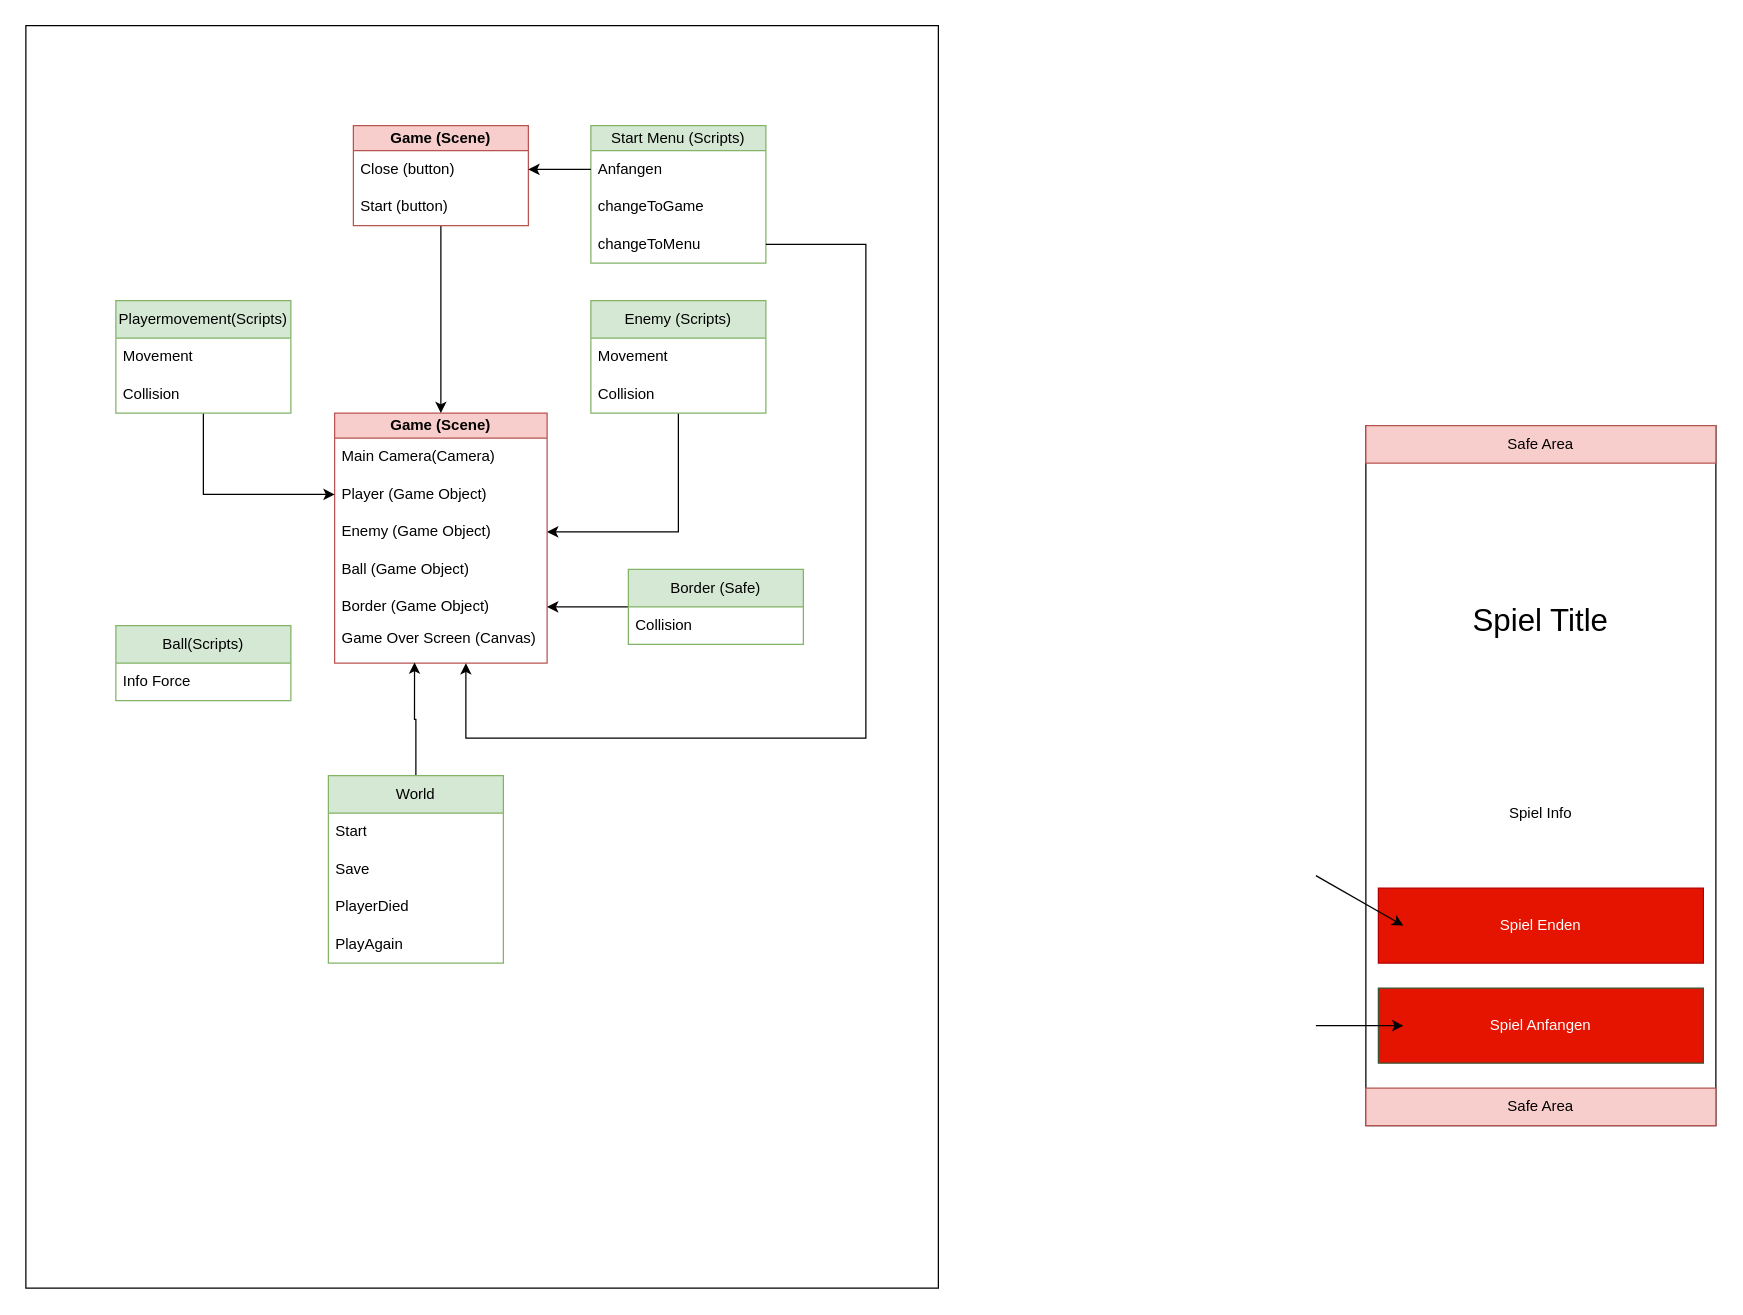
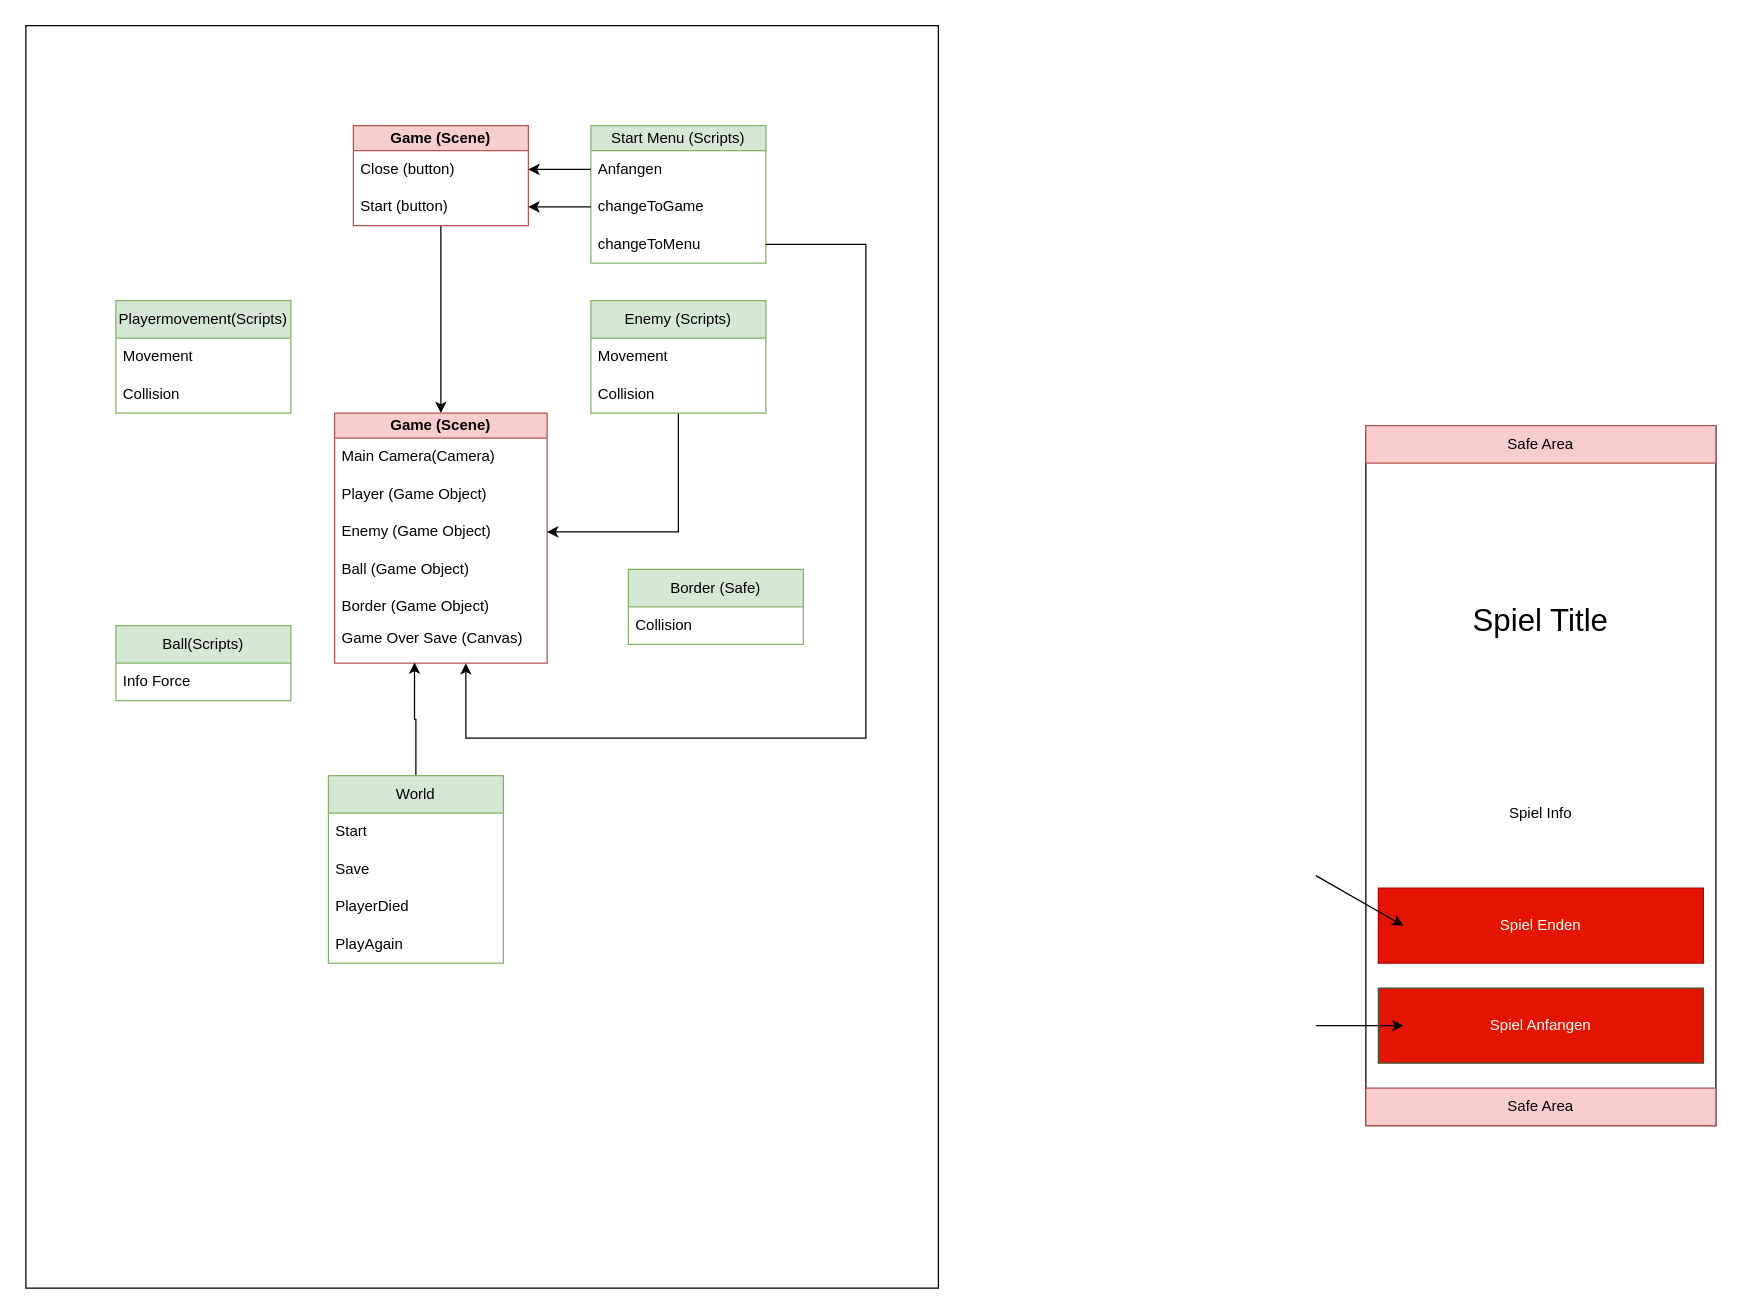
  <mxCell id="0" />
  <mxCell id="1" parent="0" />
  <mxCell id="2" value="" style="rounded=0;whiteSpace=wrap;html=1;" vertex="1" parent="1"><mxGeometry x="20" y="20" width="730" height="1010" as="geometry" /></mxCell>
  <mxCell id="3" value="&lt;b&gt;Game (Scene)&lt;/b&gt;" style="swimlane;fontStyle=0;childLayout=stackLayout;horizontal=1;startSize=20;horizontalStack=0;resizeParent=1;resizeParentMax=0;resizeLast=0;collapsible=1;marginBottom=0;whiteSpace=wrap;html=1;fillColor=#f8cecc;strokeColor=#b85450;" parent="1" vertex="1"><mxGeometry x="267" y="330" width="170" height="200" as="geometry"><mxRectangle x="460" y="210" width="70" height="30" as="alternateBounds" /></mxGeometry></mxCell>
  <mxCell id="4" value="&lt;div&gt;Main Camera(Camera)&lt;/div&gt;" style="text;strokeColor=none;fillColor=none;align=left;verticalAlign=middle;spacingLeft=4;spacingRight=4;overflow=hidden;points=[[0,0.5],[1,0.5]];portConstraint=eastwest;rotatable=0;whiteSpace=wrap;html=1;" parent="3" vertex="1"><mxGeometry y="20" width="170" height="30" as="geometry" /></mxCell>
  <mxCell id="5" value="Player (Game Object)" style="text;strokeColor=none;fillColor=none;align=left;verticalAlign=middle;spacingLeft=4;spacingRight=4;overflow=hidden;points=[[0,0.5],[1,0.5]];portConstraint=eastwest;rotatable=0;whiteSpace=wrap;html=1;" parent="3" vertex="1"><mxGeometry y="50" width="170" height="30" as="geometry" /></mxCell>
  <mxCell id="6" value="&lt;div&gt;Enemy (Game Object)&lt;/div&gt;" style="text;strokeColor=none;fillColor=none;align=left;verticalAlign=middle;spacingLeft=4;spacingRight=4;overflow=hidden;points=[[0,0.5],[1,0.5]];portConstraint=eastwest;rotatable=0;whiteSpace=wrap;html=1;" parent="3" vertex="1"><mxGeometry y="80" width="170" height="30" as="geometry" /></mxCell>
  <mxCell id="7" value="Ball (Game Object)" style="text;strokeColor=none;fillColor=none;align=left;verticalAlign=middle;spacingLeft=4;spacingRight=4;overflow=hidden;points=[[0,0.5],[1,0.5]];portConstraint=eastwest;rotatable=0;whiteSpace=wrap;html=1;" parent="3" vertex="1"><mxGeometry y="110" width="170" height="30" as="geometry" /></mxCell>
  <mxCell id="8" value="Border (Game Object)" style="text;strokeColor=none;fillColor=none;align=left;verticalAlign=middle;spacingLeft=4;spacingRight=4;overflow=hidden;points=[[0,0.5],[1,0.5]];portConstraint=eastwest;rotatable=0;whiteSpace=wrap;html=1;" vertex="1" parent="3"><mxGeometry y="140" width="170" height="30" as="geometry" /></mxCell>
- <mxCell id="9" value="&lt;div&gt;Game Over Screen (Canvas)&lt;/div&gt;&lt;div&gt;&lt;br&gt;&lt;/div&gt;" style="text;strokeColor=none;fillColor=none;align=left;verticalAlign=middle;spacingLeft=4;spacingRight=4;overflow=hidden;points=[[0,0.5],[1,0.5]];portConstraint=eastwest;rotatable=0;whiteSpace=wrap;html=1;" parent="3" vertex="1"><mxGeometry y="170" width="170" height="30" as="geometry" /></mxCell>
- <mxCell id="10" style="edgeStyle=orthogonalEdgeStyle;rounded=0;orthogonalLoop=1;jettySize=auto;html=1;" parent="1" source="11" target="5" edge="1"><mxGeometry relative="1" as="geometry" /></mxCell>
+ <mxCell id="9" value="&lt;div&gt;Game Over Save (Canvas)&lt;/div&gt;&lt;div&gt;&lt;br&gt;&lt;/div&gt;" style="text;strokeColor=none;fillColor=none;align=left;verticalAlign=middle;spacingLeft=4;spacingRight=4;overflow=hidden;points=[[0,0.5],[1,0.5]];portConstraint=eastwest;rotatable=0;whiteSpace=wrap;html=1;" parent="3" vertex="1"><mxGeometry y="170" width="170" height="30" as="geometry" /></mxCell>
  <mxCell id="11" value="Playermovement(Scripts)" style="swimlane;fontStyle=0;childLayout=stackLayout;horizontal=1;startSize=30;horizontalStack=0;resizeParent=1;resizeParentMax=0;resizeLast=0;collapsible=1;marginBottom=0;whiteSpace=wrap;html=1;fillColor=#d5e8d4;strokeColor=#82b366;" parent="1" vertex="1"><mxGeometry x="92" y="240" width="140" height="90" as="geometry" /></mxCell>
  <mxCell id="12" value="Movement" style="text;strokeColor=none;fillColor=none;align=left;verticalAlign=middle;spacingLeft=4;spacingRight=4;overflow=hidden;points=[[0,0.5],[1,0.5]];portConstraint=eastwest;rotatable=0;whiteSpace=wrap;html=1;" parent="11" vertex="1"><mxGeometry y="30" width="140" height="30" as="geometry" /></mxCell>
  <mxCell id="13" value="Collision" style="text;strokeColor=none;fillColor=none;align=left;verticalAlign=middle;spacingLeft=4;spacingRight=4;overflow=hidden;points=[[0,0.5],[1,0.5]];portConstraint=eastwest;rotatable=0;whiteSpace=wrap;html=1;" parent="11" vertex="1"><mxGeometry y="60" width="140" height="30" as="geometry" /></mxCell>
  <mxCell id="14" value="Ball(Scripts)" style="swimlane;fontStyle=0;childLayout=stackLayout;horizontal=1;startSize=30;horizontalStack=0;resizeParent=1;resizeParentMax=0;resizeLast=0;collapsible=1;marginBottom=0;whiteSpace=wrap;html=1;fillColor=#d5e8d4;strokeColor=#82b366;" parent="1" vertex="1"><mxGeometry x="92" y="500" width="140" height="60" as="geometry" /></mxCell>
  <mxCell id="15" value="Info Force" style="text;strokeColor=none;fillColor=none;align=left;verticalAlign=middle;spacingLeft=4;spacingRight=4;overflow=hidden;points=[[0,0.5],[1,0.5]];portConstraint=eastwest;rotatable=0;whiteSpace=wrap;html=1;" parent="14" vertex="1"><mxGeometry y="30" width="140" height="30" as="geometry" /></mxCell>
- <mxCell id="16" style="edgeStyle=orthogonalEdgeStyle;rounded=0;orthogonalLoop=1;jettySize=auto;html=1;fontSize=25;" edge="1" parent="1" source="17" target="8"><mxGeometry relative="1" as="geometry" /></mxCell>
  <mxCell id="17" value="Border (Safe)" style="swimlane;fontStyle=0;childLayout=stackLayout;horizontal=1;startSize=30;horizontalStack=0;resizeParent=1;resizeParentMax=0;resizeLast=0;collapsible=1;marginBottom=0;whiteSpace=wrap;html=1;fillColor=#d5e8d4;strokeColor=#82b366;" parent="1" vertex="1"><mxGeometry x="502" y="455" width="140" height="60" as="geometry" /></mxCell>
  <mxCell id="18" value="Collision" style="text;strokeColor=none;fillColor=none;align=left;verticalAlign=middle;spacingLeft=4;spacingRight=4;overflow=hidden;points=[[0,0.5],[1,0.5]];portConstraint=eastwest;rotatable=0;whiteSpace=wrap;html=1;" parent="17" vertex="1"><mxGeometry y="30" width="140" height="30" as="geometry" /></mxCell>
  <mxCell id="19" style="edgeStyle=orthogonalEdgeStyle;rounded=0;orthogonalLoop=1;jettySize=auto;html=1;" parent="1" source="20" target="6" edge="1"><mxGeometry relative="1" as="geometry" /></mxCell>
  <mxCell id="20" value="Enemy (Scripts)" style="swimlane;fontStyle=0;childLayout=stackLayout;horizontal=1;startSize=30;horizontalStack=0;resizeParent=1;resizeParentMax=0;resizeLast=0;collapsible=1;marginBottom=0;whiteSpace=wrap;html=1;fillColor=#d5e8d4;strokeColor=#82b366;" parent="1" vertex="1"><mxGeometry x="472" y="240" width="140" height="90" as="geometry" /></mxCell>
  <mxCell id="21" value="Movement" style="text;strokeColor=none;fillColor=none;align=left;verticalAlign=middle;spacingLeft=4;spacingRight=4;overflow=hidden;points=[[0,0.5],[1,0.5]];portConstraint=eastwest;rotatable=0;whiteSpace=wrap;html=1;" parent="20" vertex="1"><mxGeometry y="30" width="140" height="30" as="geometry" /></mxCell>
  <mxCell id="22" value="Collision" style="text;strokeColor=none;fillColor=none;align=left;verticalAlign=middle;spacingLeft=4;spacingRight=4;overflow=hidden;points=[[0,0.5],[1,0.5]];portConstraint=eastwest;rotatable=0;whiteSpace=wrap;html=1;" parent="20" vertex="1"><mxGeometry y="60" width="140" height="30" as="geometry" /></mxCell>
  <mxCell id="23" style="edgeStyle=orthogonalEdgeStyle;rounded=0;orthogonalLoop=1;jettySize=auto;html=1;entryX=0.376;entryY=0.983;entryDx=0;entryDy=0;entryPerimeter=0;fontSize=25;" edge="1" parent="1" source="24" target="9"><mxGeometry relative="1" as="geometry" /></mxCell>
  <mxCell id="24" value="World" style="swimlane;fontStyle=0;childLayout=stackLayout;horizontal=1;startSize=30;horizontalStack=0;resizeParent=1;resizeParentMax=0;resizeLast=0;collapsible=1;marginBottom=0;whiteSpace=wrap;html=1;fillColor=#d5e8d4;strokeColor=#82b366;" parent="1" vertex="1"><mxGeometry x="262" y="620" width="140" height="150" as="geometry" /></mxCell>
  <mxCell id="25" value="Start" style="text;strokeColor=none;fillColor=none;align=left;verticalAlign=middle;spacingLeft=4;spacingRight=4;overflow=hidden;points=[[0,0.5],[1,0.5]];portConstraint=eastwest;rotatable=0;whiteSpace=wrap;html=1;" parent="24" vertex="1"><mxGeometry y="30" width="140" height="30" as="geometry" /></mxCell>
  <mxCell id="26" value="&lt;div&gt;Save&lt;span style=&quot;white-space: pre;&quot;&gt;&#09;&lt;/span&gt;&lt;span style=&quot;white-space: pre;&quot;&gt;&#09;&lt;/span&gt;&lt;span style=&quot;white-space: pre;&quot;&gt;&#09;&lt;/span&gt;&lt;/div&gt;" style="text;strokeColor=none;fillColor=none;align=left;verticalAlign=middle;spacingLeft=4;spacingRight=4;overflow=hidden;points=[[0,0.5],[1,0.5]];portConstraint=eastwest;rotatable=0;whiteSpace=wrap;html=1;" parent="24" vertex="1"><mxGeometry y="60" width="140" height="30" as="geometry" /></mxCell>
  <mxCell id="27" value="PlayerDied" style="text;strokeColor=none;fillColor=none;align=left;verticalAlign=middle;spacingLeft=4;spacingRight=4;overflow=hidden;points=[[0,0.5],[1,0.5]];portConstraint=eastwest;rotatable=0;whiteSpace=wrap;html=1;" parent="24" vertex="1"><mxGeometry y="90" width="140" height="30" as="geometry" /></mxCell>
  <mxCell id="28" value="PlayAgain" style="text;strokeColor=none;fillColor=none;align=left;verticalAlign=middle;spacingLeft=4;spacingRight=4;overflow=hidden;points=[[0,0.5],[1,0.5]];portConstraint=eastwest;rotatable=0;whiteSpace=wrap;html=1;" parent="24" vertex="1"><mxGeometry y="120" width="140" height="30" as="geometry" /></mxCell>
  <mxCell id="29" value="" style="rounded=0;whiteSpace=wrap;html=1;" vertex="1" parent="1"><mxGeometry x="1092" y="340" width="280" height="560" as="geometry" /></mxCell>
  <mxCell id="30" value="Safe Area" style="rounded=0;whiteSpace=wrap;html=1;fillColor=#f8cecc;strokeColor=#b85450;" vertex="1" parent="1"><mxGeometry x="1092" y="340" width="280" height="30" as="geometry" /></mxCell>
  <mxCell id="31" value="Safe Area" style="rounded=0;whiteSpace=wrap;html=1;fillColor=#f8cecc;strokeColor=#b85450;" vertex="1" parent="1"><mxGeometry x="1092" y="870" width="280" height="30" as="geometry" /></mxCell>
  <mxCell id="32" value="Spiel Anfangen" style="rounded=0;whiteSpace=wrap;html=1;fillColor=#e51400;strokeColor=#3A5431;fontColor=#ffffff;" vertex="1" parent="1"><mxGeometry x="1102" y="790" width="260" height="60" as="geometry" /></mxCell>
  <mxCell id="33" value="Spiel Enden" style="rounded=0;whiteSpace=wrap;html=1;fillColor=#e51400;strokeColor=#B20000;fontColor=#ffffff;" vertex="1" parent="1"><mxGeometry x="1102" y="710" width="260" height="60" as="geometry" /></mxCell>
  <mxCell id="34" value="Spiel Info" style="text;html=1;strokeColor=none;fillColor=none;align=center;verticalAlign=middle;whiteSpace=wrap;rounded=0;" vertex="1" parent="1"><mxGeometry x="1102" y="600" width="260" height="100" as="geometry" /></mxCell>
  <mxCell id="35" value="&lt;font style=&quot;font-size: 25px;&quot;&gt;Spiel Title&lt;/font&gt;" style="text;html=1;strokeColor=none;fillColor=none;align=center;verticalAlign=middle;whiteSpace=wrap;rounded=0;" vertex="1" parent="1"><mxGeometry x="1102" y="380" width="260" height="230" as="geometry" /></mxCell>
  <mxCell id="36" value="" style="endArrow=classic;html=1;rounded=0;fontSize=25;" edge="1" parent="1"><mxGeometry width="50" height="50" relative="1" as="geometry"><mxPoint x="1052" y="700" as="sourcePoint" /><mxPoint x="1122" y="740" as="targetPoint" /></mxGeometry></mxCell>
  <mxCell id="37" value="" style="endArrow=classic;html=1;rounded=0;fontSize=25;" edge="1" parent="1"><mxGeometry width="50" height="50" relative="1" as="geometry"><mxPoint x="1052" y="820" as="sourcePoint" /><mxPoint x="1122" y="820" as="targetPoint" /></mxGeometry></mxCell>
  <mxCell id="38" value="Start Menu (Scripts)" style="swimlane;fontStyle=0;childLayout=stackLayout;horizontal=1;startSize=20;horizontalStack=0;resizeParent=1;resizeParentMax=0;resizeLast=0;collapsible=1;marginBottom=0;whiteSpace=wrap;html=1;fillColor=#d5e8d4;strokeColor=#82b366;" vertex="1" parent="1"><mxGeometry x="472" y="100" width="140" height="110" as="geometry"><mxRectangle x="460" y="210" width="70" height="30" as="alternateBounds" /></mxGeometry></mxCell>
  <mxCell id="39" value="Anfangen" style="text;strokeColor=none;fillColor=none;align=left;verticalAlign=middle;spacingLeft=4;spacingRight=4;overflow=hidden;points=[[0,0.5],[1,0.5]];portConstraint=eastwest;rotatable=0;whiteSpace=wrap;html=1;" vertex="1" parent="38"><mxGeometry y="20" width="140" height="30" as="geometry" /></mxCell>
  <mxCell id="40" value="changeToGame" style="text;strokeColor=none;fillColor=none;align=left;verticalAlign=middle;spacingLeft=4;spacingRight=4;overflow=hidden;points=[[0,0.5],[1,0.5]];portConstraint=eastwest;rotatable=0;whiteSpace=wrap;html=1;" vertex="1" parent="38"><mxGeometry y="50" width="140" height="30" as="geometry" /></mxCell>
  <mxCell id="41" value="changeToMenu" style="text;strokeColor=none;fillColor=none;align=left;verticalAlign=middle;spacingLeft=4;spacingRight=4;overflow=hidden;points=[[0,0.5],[1,0.5]];portConstraint=eastwest;rotatable=0;whiteSpace=wrap;html=1;" vertex="1" parent="38"><mxGeometry y="80" width="140" height="30" as="geometry" /></mxCell>
  <mxCell id="42" style="edgeStyle=orthogonalEdgeStyle;rounded=0;orthogonalLoop=1;jettySize=auto;html=1;entryX=0.5;entryY=0;entryDx=0;entryDy=0;fontSize=25;" edge="1" parent="1" source="43" target="3"><mxGeometry relative="1" as="geometry" /></mxCell>
  <mxCell id="43" value="&lt;b&gt;Game (Scene)&lt;/b&gt;" style="swimlane;fontStyle=0;childLayout=stackLayout;horizontal=1;startSize=20;horizontalStack=0;resizeParent=1;resizeParentMax=0;resizeLast=0;collapsible=1;marginBottom=0;whiteSpace=wrap;html=1;fillColor=#f8cecc;strokeColor=#b85450;" vertex="1" parent="1"><mxGeometry x="282" y="100" width="140" height="80" as="geometry"><mxRectangle x="460" y="210" width="70" height="30" as="alternateBounds" /></mxGeometry></mxCell>
  <mxCell id="44" value="Close (button)" style="text;strokeColor=none;fillColor=none;align=left;verticalAlign=middle;spacingLeft=4;spacingRight=4;overflow=hidden;points=[[0,0.5],[1,0.5]];portConstraint=eastwest;rotatable=0;whiteSpace=wrap;html=1;" vertex="1" parent="43"><mxGeometry y="20" width="140" height="30" as="geometry" /></mxCell>
  <mxCell id="45" value="Start (button)" style="text;strokeColor=none;fillColor=none;align=left;verticalAlign=middle;spacingLeft=4;spacingRight=4;overflow=hidden;points=[[0,0.5],[1,0.5]];portConstraint=eastwest;rotatable=0;whiteSpace=wrap;html=1;" vertex="1" parent="43"><mxGeometry y="50" width="140" height="30" as="geometry" /></mxCell>
  <mxCell id="46" style="edgeStyle=orthogonalEdgeStyle;rounded=0;orthogonalLoop=1;jettySize=auto;html=1;entryX=1;entryY=0.5;entryDx=0;entryDy=0;fontSize=25;" edge="1" parent="1" source="39" target="44"><mxGeometry relative="1" as="geometry" /></mxCell>
  <mxCell id="47" style="edgeStyle=orthogonalEdgeStyle;rounded=0;orthogonalLoop=1;jettySize=auto;html=1;fontSize=25;" edge="1" parent="1" source="41" target="9"><mxGeometry relative="1" as="geometry"><Array as="points"><mxPoint x="692" y="195" /><mxPoint x="692" y="590" /><mxPoint x="372" y="590" /></Array></mxGeometry></mxCell>
+ <mxCell id="48" style="edgeStyle=orthogonalEdgeStyle;rounded=0;orthogonalLoop=1;jettySize=auto;html=1;fontSize=25;" edge="1" parent="1" source="40" target="45"><mxGeometry relative="1" as="geometry" /></mxCell>
